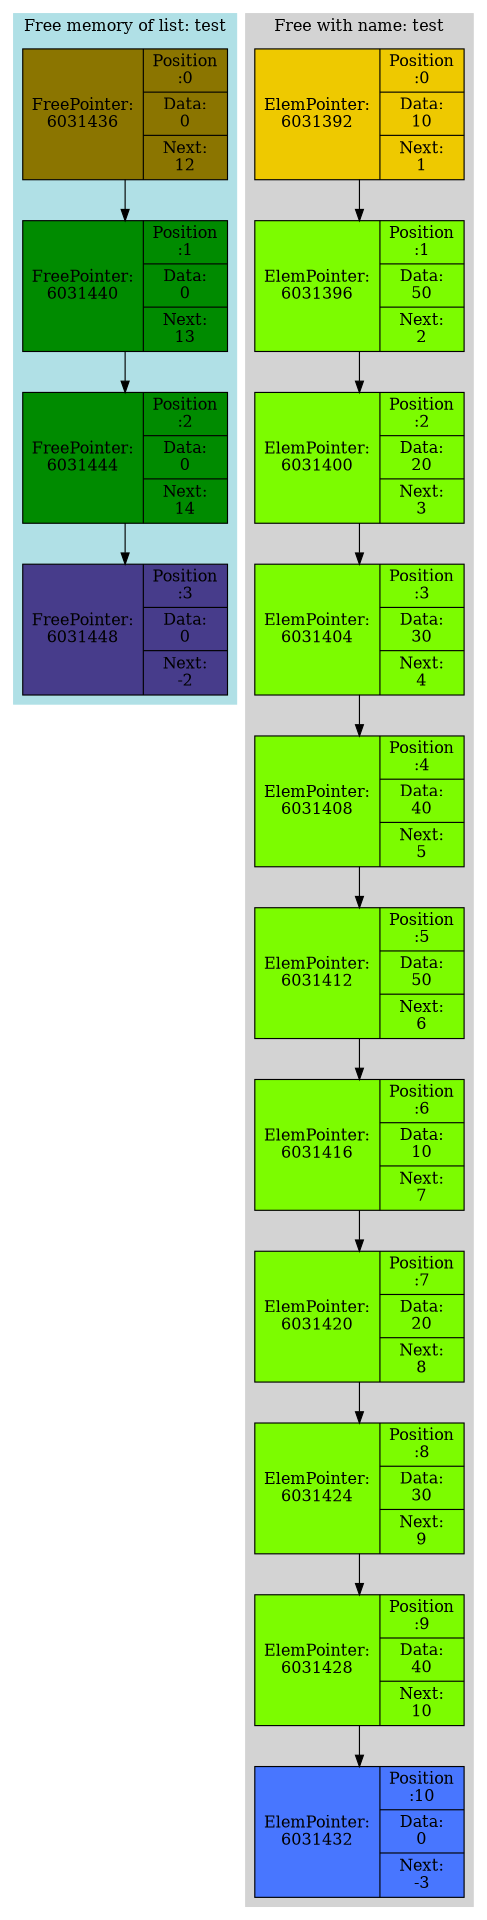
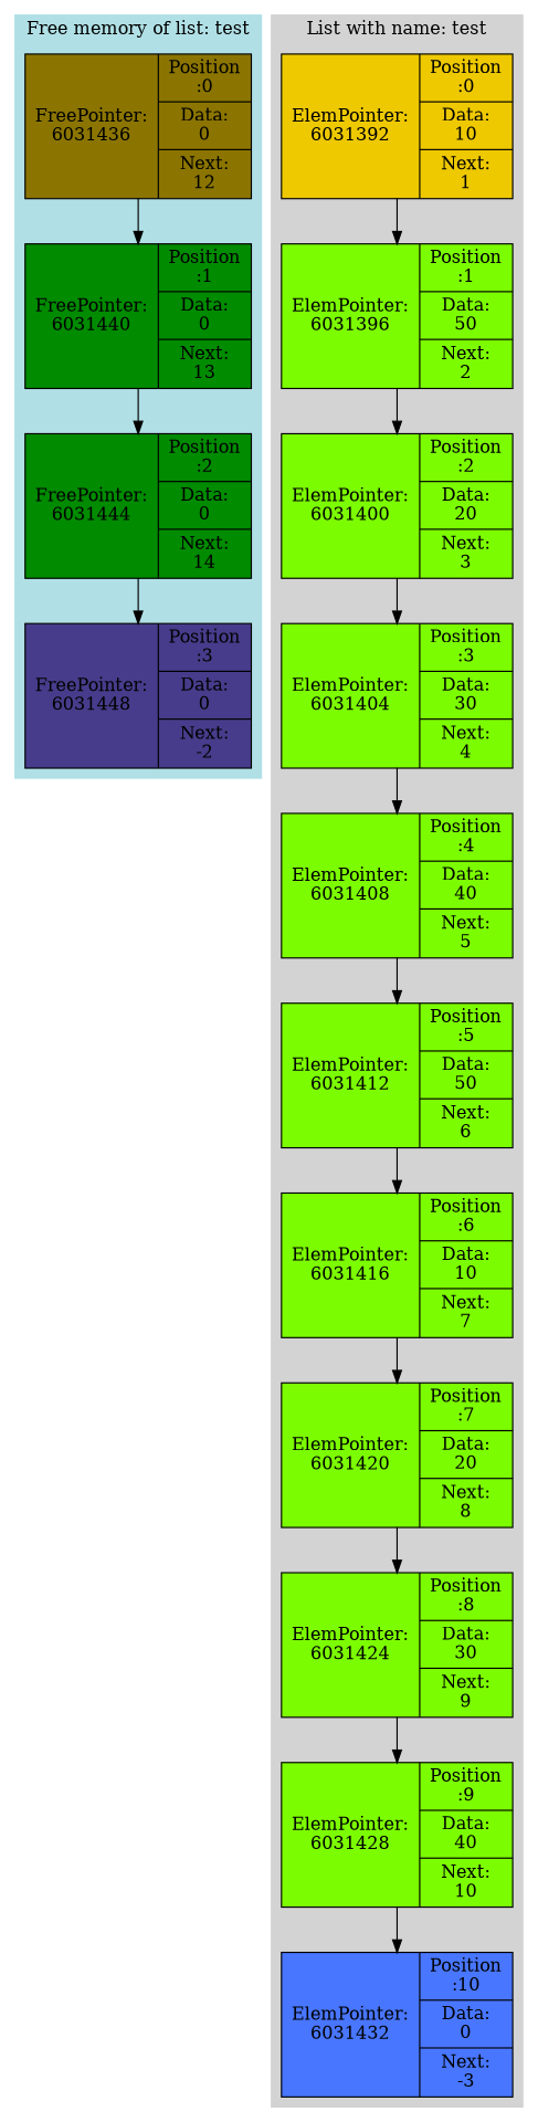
  digraph {
    rankdir=TB
    node [fillcolor=lawngreen shape=record style=filled]
    n1 [fillcolor=gold4 label="FreePointer:\n6031436 | {Position\n:0 | Data:\n0 | Next:\n12}"]
    n2 [fillcolor=green4 label="FreePointer:\n6031440 | {Position\n:1 | Data:\n0 | Next:\n13}"]
    n3 [fillcolor=green4 label="FreePointer:\n6031444 | {Position\n:2 | Data:\n0 | Next:\n14}"]
    n4 [fillcolor=slateblue4 label="FreePointer:\n6031448 | {Position\n:3 | Data:\n0 | Next:\n-2}"]
    n5 [fillcolor=gold2 label="ElemPointer:\n6031392 | {Position\n:0 | Data:\n10 | Next:\n1}"]
    n6 [label="ElemPointer:\n6031396 | {Position\n:1 | Data:\n50 | Next:\n2}"]
    n7 [label="ElemPointer:\n6031400 | {Position\n:2 | Data:\n20 | Next:\n3}"]
    n8 [label="ElemPointer:\n6031404 | {Position\n:3 | Data:\n30 | Next:\n4}"]
    n9 [label="ElemPointer:\n6031408 | {Position\n:4 | Data:\n40 | Next:\n5}"]
    n10 [label="ElemPointer:\n6031412 | {Position\n:5 | Data:\n50 | Next:\n6}"]
    n11 [label="ElemPointer:\n6031416 | {Position\n:6 | Data:\n10 | Next:\n7}"]
    n12 [label="ElemPointer:\n6031420 | {Position\n:7 | Data:\n20 | Next:\n8}"]
    n13 [label="ElemPointer:\n6031424 | {Position\n:8 | Data:\n30 | Next:\n9}"]
    n14 [label="ElemPointer:\n6031428 | {Position\n:9 | Data:\n40 | Next:\n10}"]
    n15 [fillcolor=royalblue1 label="ElemPointer:\n6031432 | {Position\n:10 | Data:\n0 | Next:\n-3}"]
    subgraph cluster_1 {
      color=powderblue
      label="Free memory of list: test"
      style=filled
      n1
      n2
      n3
      n4
    }
    subgraph cluster_2 {
      color=lightgrey
-     label="Free with name: test"
+     label="List with name: test"
      style=filled
      n5
      n6
      n7
      n8
      n9
      n10
      n11
      n12
      n13
      n14
      n15
    }
    n1 -> n2
    n2 -> n3
    n3 -> n4
    n5 -> n6
    n6 -> n7
    n7 -> n8
    n8 -> n9
    n9 -> n10
    n10 -> n11
    n11 -> n12
    n12 -> n13
    n13 -> n14
    n14 -> n15
  }
